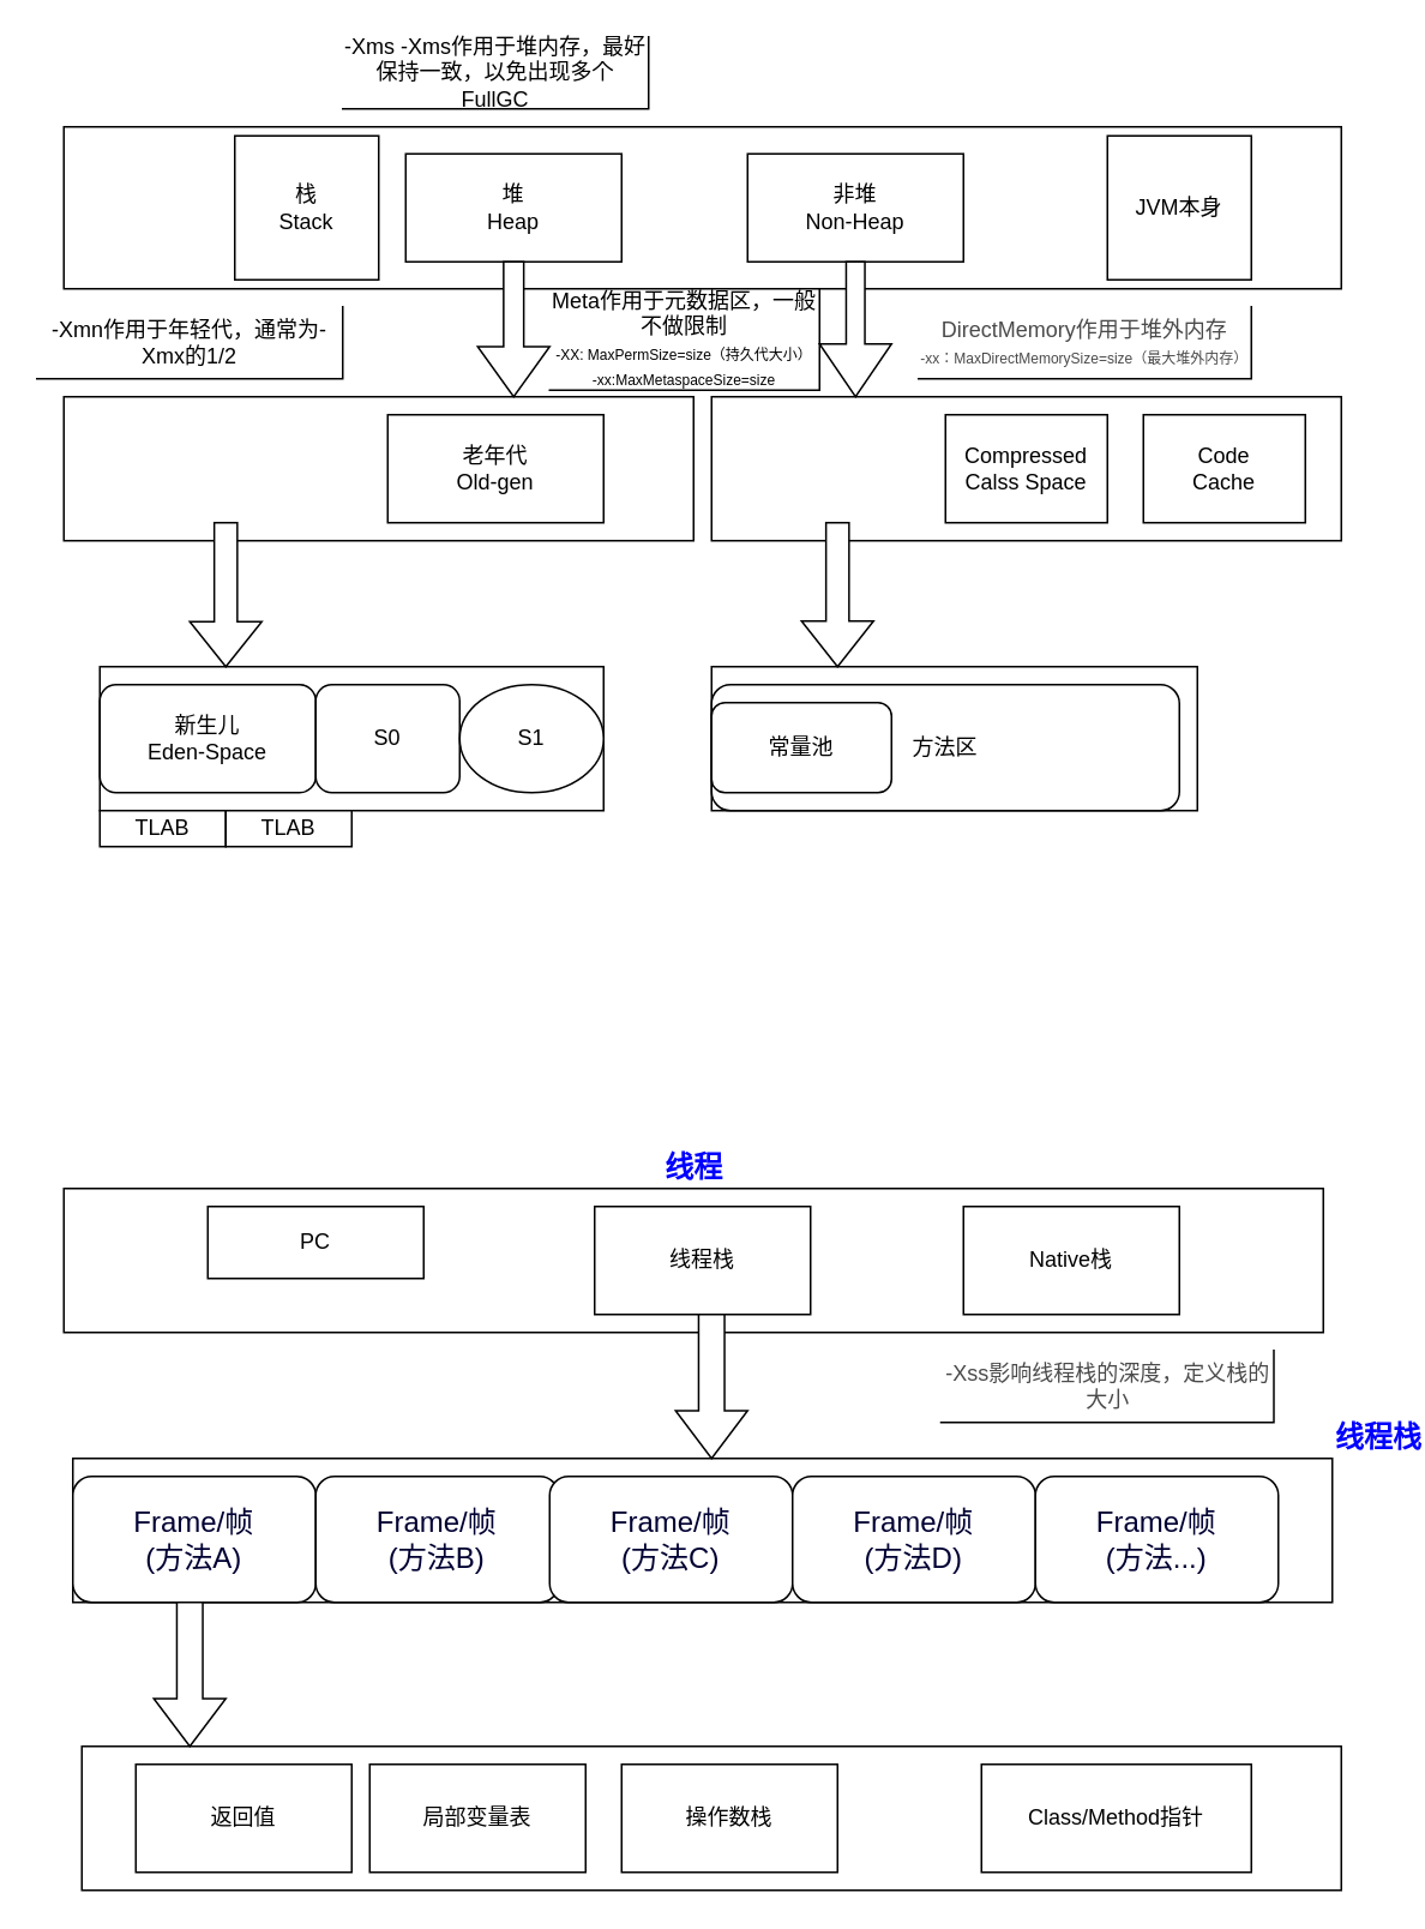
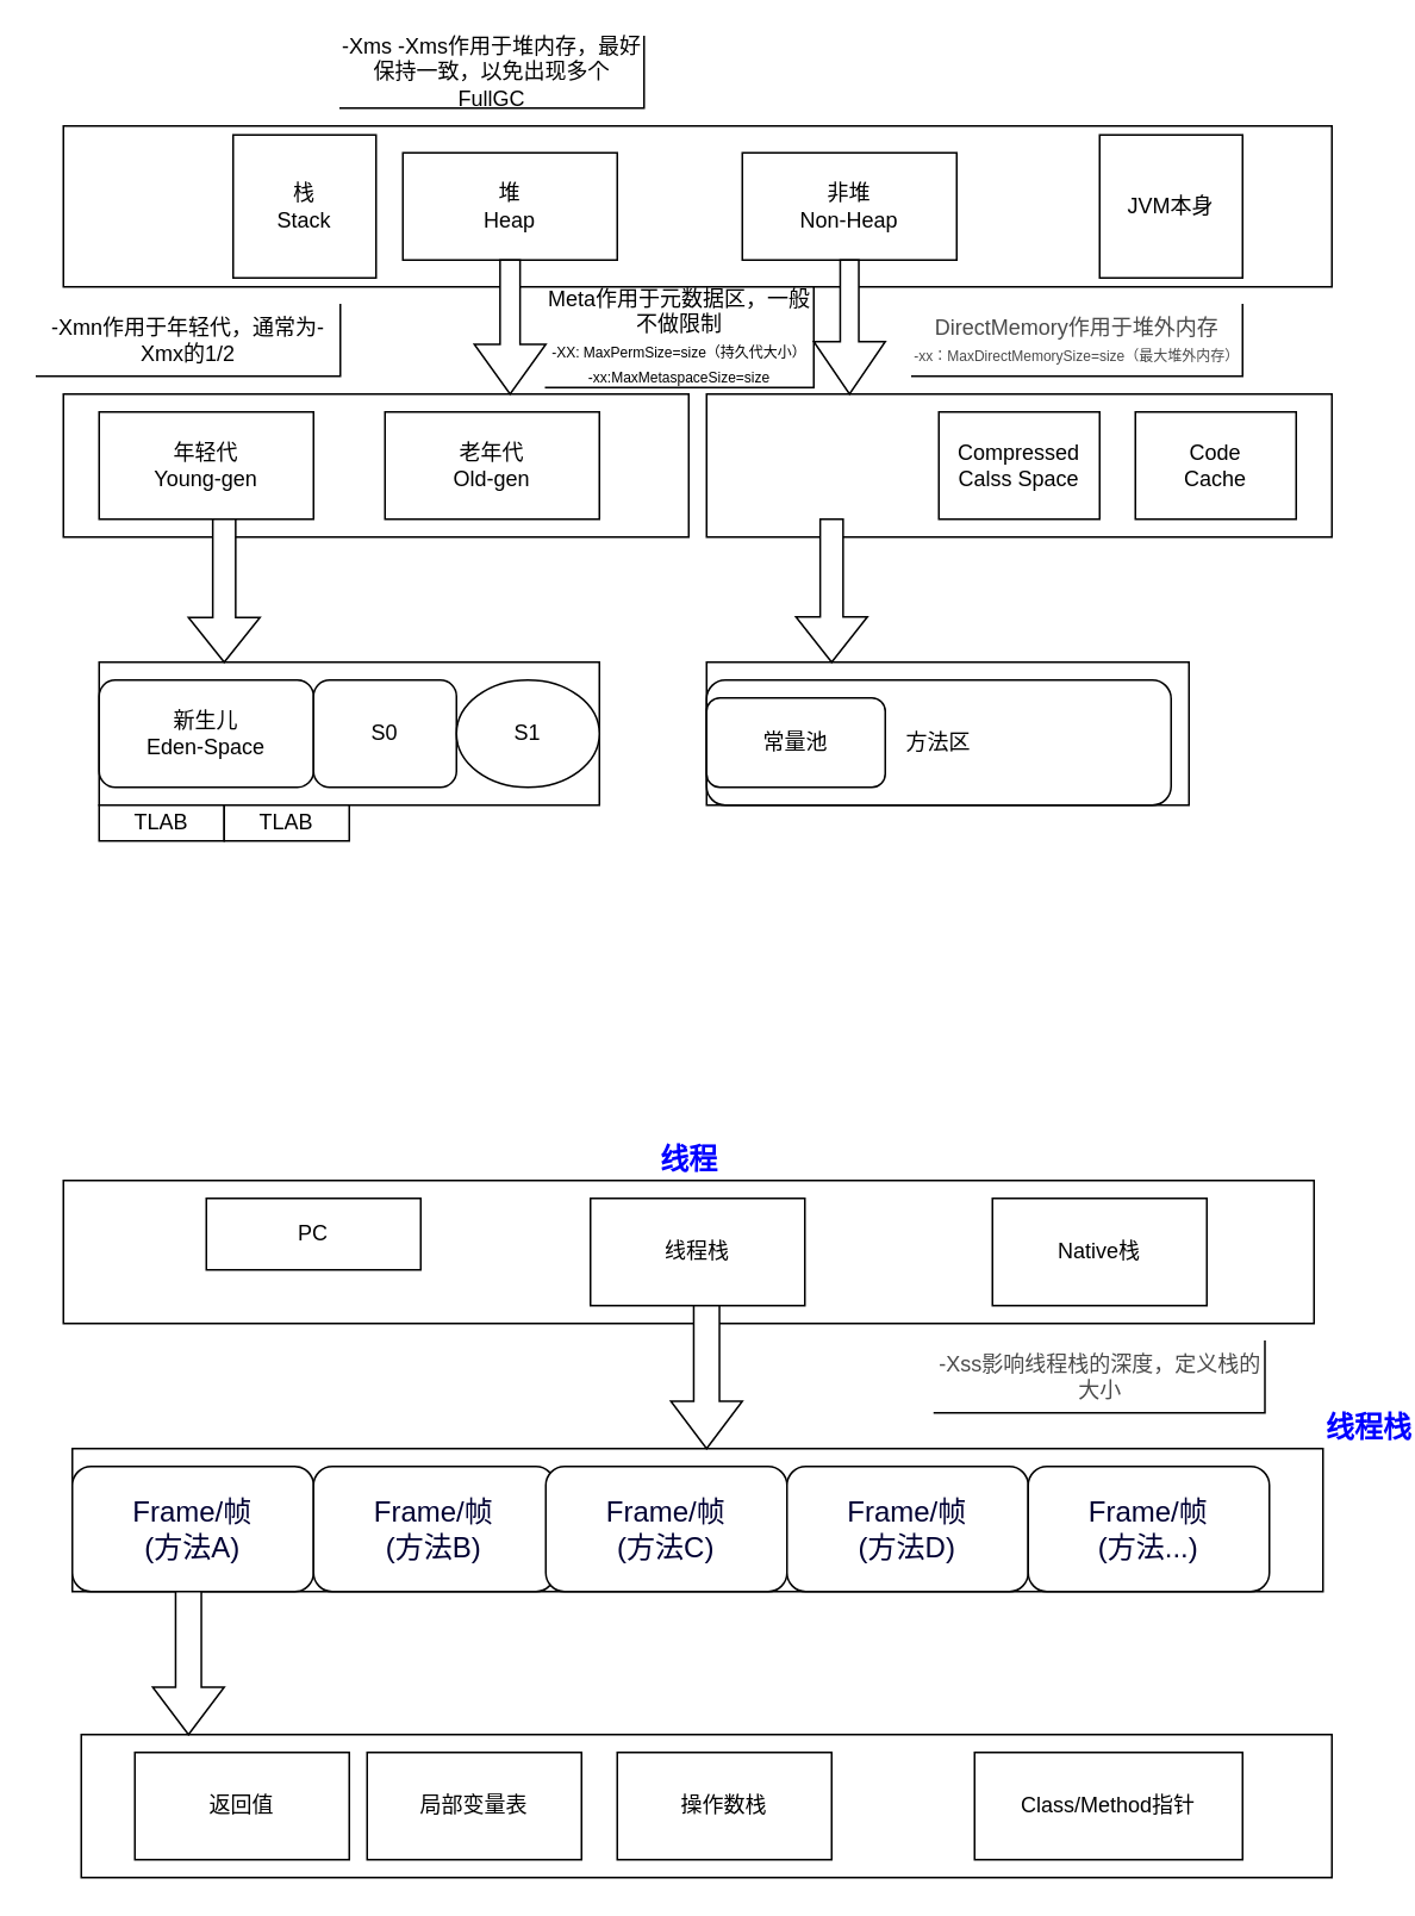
  <mxCell id="0" />
  <mxCell id="1" parent="0" />
  <mxCell id="2" value="" style="rounded=0;whiteSpace=wrap;html=1;" vertex="1" parent="1"><mxGeometry x="35" y="70" width="710" height="90" as="geometry" /></mxCell>
  <mxCell id="3" value="" style="rounded=0;whiteSpace=wrap;html=1;" vertex="1" parent="1"><mxGeometry x="35" y="220" width="350" height="80" as="geometry" /></mxCell>
  <mxCell id="4" value="栈&lt;br&gt;Stack" style="whiteSpace=wrap;html=1;aspect=fixed;" vertex="1" parent="1"><mxGeometry x="130" y="75" width="80" height="80" as="geometry" /></mxCell>
  <mxCell id="5" value="堆&lt;br&gt;Heap" style="rounded=0;whiteSpace=wrap;html=1;" vertex="1" parent="1"><mxGeometry x="225" y="85" width="120" height="60" as="geometry" /></mxCell>
  <mxCell id="6" value="非堆&lt;br&gt;Non-Heap" style="rounded=0;whiteSpace=wrap;html=1;" vertex="1" parent="1"><mxGeometry x="415" y="85" width="120" height="60" as="geometry" /></mxCell>
  <mxCell id="7" value="JVM本身" style="whiteSpace=wrap;html=1;aspect=fixed;" vertex="1" parent="1"><mxGeometry x="615" y="75" width="80" height="80" as="geometry" /></mxCell>
+ <mxCell id="8" value="年轻代&lt;br&gt;Young-gen" style="rounded=0;whiteSpace=wrap;html=1;" vertex="1" parent="1"><mxGeometry x="55" y="230" width="120" height="60" as="geometry" /></mxCell>
  <mxCell id="9" value="老年代&lt;br&gt;Old-gen" style="rounded=0;whiteSpace=wrap;html=1;" vertex="1" parent="1"><mxGeometry x="215" y="230" width="120" height="60" as="geometry" /></mxCell>
  <mxCell id="10" value="" style="shape=singleArrow;direction=south;whiteSpace=wrap;html=1;arrowWidth=0.28;arrowSize=0.371;" vertex="1" parent="1"><mxGeometry x="265" y="145" width="40" height="75" as="geometry" /></mxCell>
  <mxCell id="11" value="" style="rounded=0;whiteSpace=wrap;html=1;" vertex="1" parent="1"><mxGeometry x="395" y="220" width="350" height="80" as="geometry" /></mxCell>
  <mxCell id="12" value="" style="shape=singleArrow;direction=south;whiteSpace=wrap;html=1;arrowWidth=0.26;arrowSize=0.392;" vertex="1" parent="1"><mxGeometry x="455" y="145" width="40" height="75" as="geometry" /></mxCell>
  <mxCell id="13" value="Compressed&lt;br&gt;Calss Space" style="rounded=0;whiteSpace=wrap;html=1;" vertex="1" parent="1"><mxGeometry x="525" y="230" width="90" height="60" as="geometry" /></mxCell>
  <mxCell id="14" value="Code&lt;br&gt;Cache" style="rounded=0;whiteSpace=wrap;html=1;" vertex="1" parent="1"><mxGeometry x="635" y="230" width="90" height="60" as="geometry" /></mxCell>
  <mxCell id="15" value="" style="rounded=0;whiteSpace=wrap;html=1;" vertex="1" parent="1"><mxGeometry x="55" y="370" width="280" height="80" as="geometry" /></mxCell>
  <mxCell id="16" value="" style="shape=singleArrow;direction=south;whiteSpace=wrap;html=1;arrowWidth=0.32;arrowSize=0.312;" vertex="1" parent="1"><mxGeometry x="105" y="290" width="40" height="80" as="geometry" /></mxCell>
  <mxCell id="17" value="" style="rounded=0;whiteSpace=wrap;html=1;" vertex="1" parent="1"><mxGeometry x="395" y="370" width="270" height="80" as="geometry" /></mxCell>
  <mxCell id="18" value="" style="shape=singleArrow;direction=south;whiteSpace=wrap;html=1;arrowWidth=0.32;arrowSize=0.317;" vertex="1" parent="1"><mxGeometry x="445" y="290" width="40" height="80" as="geometry" /></mxCell>
  <mxCell id="19" value="新生儿&lt;br&gt;Eden-Space" style="rounded=1;whiteSpace=wrap;html=1;" vertex="1" parent="1"><mxGeometry x="55" y="380" width="120" height="60" as="geometry" /></mxCell>
  <mxCell id="20" value="S0" style="rounded=1;whiteSpace=wrap;html=1;" vertex="1" parent="1"><mxGeometry x="175" y="380" width="80" height="60" as="geometry" /></mxCell>
  <mxCell id="21" value="S1" style="ellipse;whiteSpace=wrap;html=1;" vertex="1" parent="1"><mxGeometry x="255" y="380" width="80" height="60" as="geometry" /></mxCell>
  <mxCell id="22" value="方法区" style="rounded=1;whiteSpace=wrap;html=1;" vertex="1" parent="1"><mxGeometry x="395" y="380" width="260" height="70" as="geometry" /></mxCell>
  <mxCell id="23" value="常量池" style="rounded=1;whiteSpace=wrap;html=1;" vertex="1" parent="1"><mxGeometry x="395" y="390" width="100" height="50" as="geometry" /></mxCell>
  <mxCell id="24" value="TLAB" style="rounded=0;whiteSpace=wrap;html=1;" vertex="1" parent="1"><mxGeometry x="55" y="450" width="70" height="20" as="geometry" /></mxCell>
  <mxCell id="25" value="TLAB" style="rounded=0;whiteSpace=wrap;html=1;" vertex="1" parent="1"><mxGeometry x="125" y="450" width="70" height="20" as="geometry" /></mxCell>
  <mxCell id="26" value="-Xms -Xms作用于堆内存，最好保持一致，以免出现多个FullGC" style="shape=partialRectangle;whiteSpace=wrap;html=1;top=0;left=0;fillColor=none;" vertex="1" parent="1"><mxGeometry x="190" y="20" width="170" height="40" as="geometry" /></mxCell>
  <mxCell id="27" value="-Xmn作用于年轻代，通常为-Xmx的1/2" style="shape=partialRectangle;whiteSpace=wrap;html=1;top=0;left=0;fillColor=none;" vertex="1" parent="1"><mxGeometry x="20" y="170" width="170" height="40" as="geometry" /></mxCell>
  <mxCell id="28" value="Meta作用于元数据区，一般不做限制&lt;br&gt;&lt;font style=&quot;font-size: 8px&quot;&gt;-XX: MaxPermSize=size（持久代大小）&lt;br&gt;-xx:MaxMetaspaceSize=size&lt;br&gt;&lt;/font&gt;" style="shape=partialRectangle;whiteSpace=wrap;html=1;top=0;left=0;fillColor=none;" vertex="1" parent="1"><mxGeometry x="305" y="160" width="150" height="56.25" as="geometry" /></mxCell>
  <mxCell id="29" value="&lt;span style=&quot;color: rgb(74 , 74 , 74) ; font-family: &amp;#34;pingfang sc&amp;#34; , &amp;#34;avenir&amp;#34; , &amp;#34;tahoma&amp;#34; , &amp;#34;arial&amp;#34; , &amp;#34;lantinghei sc&amp;#34; , &amp;#34;microsoft yahei&amp;#34; , &amp;#34;hiragino sans gb&amp;#34; , &amp;#34;microsoft sans serif&amp;#34; , &amp;#34;wenquanyi micro hei&amp;#34; , &amp;#34;helvetica&amp;#34; , sans-serif ; background-color: rgb(255 , 255 , 255)&quot;&gt;DirectMemory作用于堆外内存&lt;br&gt;&lt;font style=&quot;font-size: 8px&quot;&gt;-xx：MaxDirectMemorySize=size（最大堆外内存）&lt;/font&gt;&lt;br&gt;&lt;/span&gt;" style="shape=partialRectangle;whiteSpace=wrap;html=1;top=0;left=0;fillColor=none;fontSize=12;" vertex="1" parent="1"><mxGeometry x="510" y="170" width="185" height="40" as="geometry" /></mxCell>
  <mxCell id="30" value="线程" style="verticalLabelPosition=top;verticalAlign=bottom;html=1;shape=mxgraph.basic.rect;fillColor2=none;strokeWidth=1;size=20;indent=5;fontSize=16;labelPosition=center;align=center;fontStyle=1;fontColor=#0000FF;" vertex="1" parent="1"><mxGeometry x="35" y="660" width="700" height="80" as="geometry" /></mxCell>
  <mxCell id="31" value="PC" style="rounded=0;whiteSpace=wrap;html=1;" vertex="1" parent="1"><mxGeometry x="115" y="670" width="120" height="40" as="geometry" /></mxCell>
  <mxCell id="32" value="线程栈" style="rounded=0;whiteSpace=wrap;html=1;labelPosition=center;verticalLabelPosition=middle;align=center;verticalAlign=middle;" vertex="1" parent="1"><mxGeometry x="330" y="670" width="120" height="60" as="geometry" /></mxCell>
- <mxCell id="33" value="Native栈" style="rounded=0;whiteSpace=wrap;html=1;" vertex="1" parent="1"><mxGeometry x="535" y="670" width="120" height="60" as="geometry" /></mxCell>
+ <mxCell id="33" value="Native栈" style="rounded=0;whiteSpace=wrap;html=1;" vertex="1" parent="1"><mxGeometry x="555" y="670" width="120" height="60" as="geometry" /></mxCell>
  <mxCell id="34" value="线程栈" style="verticalLabelPosition=top;verticalAlign=bottom;html=1;shape=mxgraph.basic.rect;fillColor2=none;strokeWidth=1;size=20;indent=5;fontSize=16;labelPosition=right;align=left;fontStyle=1;fontColor=#0000FF;" vertex="1" parent="1"><mxGeometry x="40" y="810" width="700" height="80" as="geometry" /></mxCell>
  <mxCell id="35" value="" style="shape=singleArrow;direction=south;whiteSpace=wrap;html=1;arrowWidth=0.36;arrowSize=0.332;" vertex="1" parent="1"><mxGeometry x="375" y="730" width="40" height="80" as="geometry" /></mxCell>
  <mxCell id="36" value="&lt;font color=&quot;#000033&quot;&gt;Frame/帧&lt;br&gt;(方法A)&lt;/font&gt;" style="rounded=1;whiteSpace=wrap;html=1;fontSize=16;fontColor=#0000FF;" vertex="1" parent="1"><mxGeometry x="40" y="820" width="135" height="70" as="geometry" /></mxCell>
  <mxCell id="37" value="&lt;span style=&quot;color: rgb(0 , 0 , 51)&quot;&gt;Frame/帧&lt;/span&gt;&lt;br style=&quot;color: rgb(0 , 0 , 51)&quot;&gt;&lt;span style=&quot;color: rgb(0 , 0 , 51)&quot;&gt;(方法B)&lt;/span&gt;" style="rounded=1;whiteSpace=wrap;html=1;fontSize=16;fontColor=#0000FF;" vertex="1" parent="1"><mxGeometry x="175" y="820" width="135" height="70" as="geometry" /></mxCell>
  <mxCell id="38" value="&lt;span style=&quot;color: rgb(0 , 0 , 51)&quot;&gt;Frame/帧&lt;/span&gt;&lt;br style=&quot;color: rgb(0 , 0 , 51)&quot;&gt;&lt;span style=&quot;color: rgb(0 , 0 , 51)&quot;&gt;(方法C)&lt;/span&gt;" style="rounded=1;whiteSpace=wrap;html=1;fontSize=16;fontColor=#0000FF;" vertex="1" parent="1"><mxGeometry x="305" y="820" width="135" height="70" as="geometry" /></mxCell>
  <mxCell id="39" value="&lt;span style=&quot;color: rgb(0 , 0 , 51)&quot;&gt;Frame/帧&lt;/span&gt;&lt;br style=&quot;color: rgb(0 , 0 , 51)&quot;&gt;&lt;span style=&quot;color: rgb(0 , 0 , 51)&quot;&gt;(方法D)&lt;/span&gt;" style="rounded=1;whiteSpace=wrap;html=1;fontSize=16;fontColor=#0000FF;" vertex="1" parent="1"><mxGeometry x="440" y="820" width="135" height="70" as="geometry" /></mxCell>
  <mxCell id="40" value="&lt;span style=&quot;color: rgb(0 , 0 , 51)&quot;&gt;Frame/帧&lt;/span&gt;&lt;br style=&quot;color: rgb(0 , 0 , 51)&quot;&gt;&lt;span style=&quot;color: rgb(0 , 0 , 51)&quot;&gt;(方法...)&lt;/span&gt;" style="rounded=1;whiteSpace=wrap;html=1;fontSize=16;fontColor=#0000FF;" vertex="1" parent="1"><mxGeometry x="575" y="820" width="135" height="70" as="geometry" /></mxCell>
  <mxCell id="41" value="" style="verticalLabelPosition=top;verticalAlign=bottom;html=1;shape=mxgraph.basic.rect;fillColor2=none;strokeWidth=1;size=20;indent=5;fontSize=16;labelPosition=right;align=left;fontStyle=1;fontColor=#0000FF;" vertex="1" parent="1"><mxGeometry x="45" y="970" width="700" height="80" as="geometry" /></mxCell>
  <mxCell id="42" value="" style="shape=singleArrow;direction=south;whiteSpace=wrap;html=1;arrowWidth=0.36;arrowSize=0.332;" vertex="1" parent="1"><mxGeometry x="85" y="890" width="40" height="80" as="geometry" /></mxCell>
  <mxCell id="43" value="返回值" style="rounded=0;whiteSpace=wrap;html=1;" vertex="1" parent="1"><mxGeometry x="75" y="980" width="120" height="60" as="geometry" /></mxCell>
  <mxCell id="44" value="局部变量表" style="rounded=0;whiteSpace=wrap;html=1;" vertex="1" parent="1"><mxGeometry x="205" y="980" width="120" height="60" as="geometry" /></mxCell>
  <mxCell id="45" value="操作数栈" style="rounded=0;whiteSpace=wrap;html=1;" vertex="1" parent="1"><mxGeometry x="345" y="980" width="120" height="60" as="geometry" /></mxCell>
  <mxCell id="46" value="Class/Method指针" style="rounded=0;whiteSpace=wrap;html=1;" vertex="1" parent="1"><mxGeometry x="545" y="980" width="150" height="60" as="geometry" /></mxCell>
  <mxCell id="47" value="&lt;span style=&quot;color: rgb(74 , 74 , 74) ; font-family: &amp;#34;pingfang sc&amp;#34; , &amp;#34;avenir&amp;#34; , &amp;#34;tahoma&amp;#34; , &amp;#34;arial&amp;#34; , &amp;#34;lantinghei sc&amp;#34; , &amp;#34;microsoft yahei&amp;#34; , &amp;#34;hiragino sans gb&amp;#34; , &amp;#34;microsoft sans serif&amp;#34; , &amp;#34;wenquanyi micro hei&amp;#34; , &amp;#34;helvetica&amp;#34; , sans-serif ; background-color: rgb(255 , 255 , 255)&quot;&gt;-Xss影响线程栈的深度，定义栈的大小&lt;br&gt;&lt;/span&gt;" style="shape=partialRectangle;whiteSpace=wrap;html=1;top=0;left=0;fillColor=none;fontSize=12;" vertex="1" parent="1"><mxGeometry x="522.5" y="750" width="185" height="40" as="geometry" /></mxCell>
